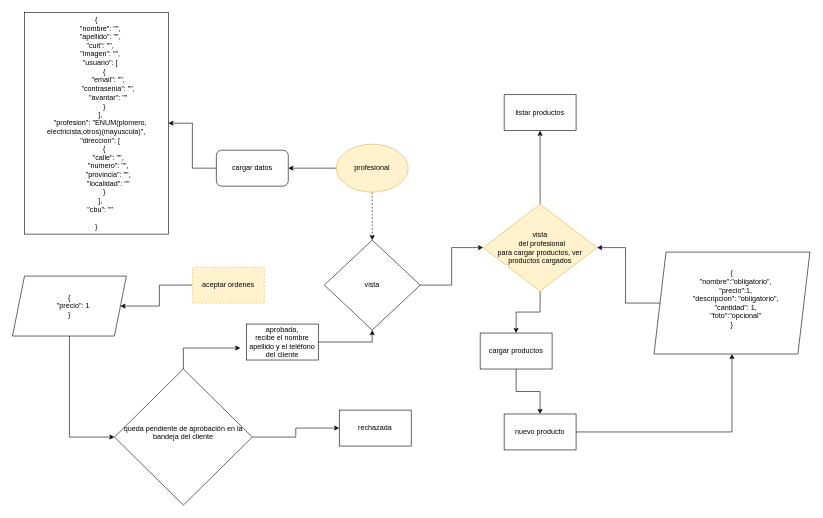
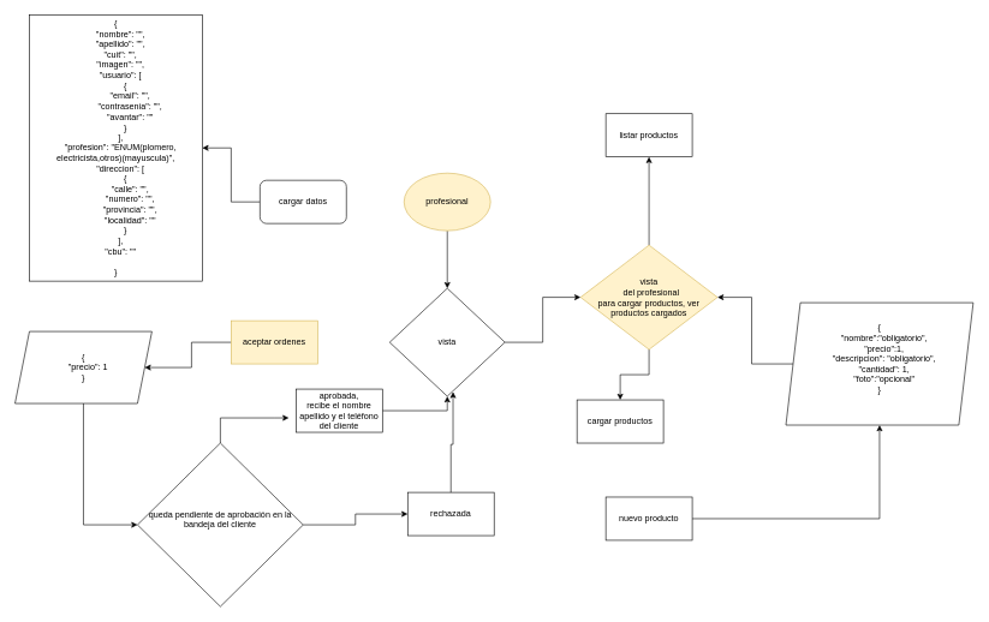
  <mxCell id="0" />
  <mxCell id="1" parent="0" />
- <mxCell id="2" value="" style="edgeStyle=orthogonalEdgeStyle;rounded=0;orthogonalLoop=1;jettySize=auto;html=1;dashed=1;" edge="1" parent="1" source="4" target="6"><mxGeometry relative="1" as="geometry" /></mxCell>
- <mxCell id="3" value="" style="edgeStyle=orthogonalEdgeStyle;rounded=0;orthogonalLoop=1;jettySize=auto;html=1;" edge="1" parent="1" source="4" target="29"><mxGeometry relative="1" as="geometry" /></mxCell>
+ <mxCell id="2" value="" style="edgeStyle=orthogonalEdgeStyle;rounded=0;orthogonalLoop=1;jettySize=auto;html=1;" edge="1" parent="1" source="4" target="6"><mxGeometry relative="1" as="geometry" /></mxCell>
  <mxCell id="4" value="profesional" style="ellipse;whiteSpace=wrap;html=1;fillColor=#fff2cc;strokeColor=#d6b656;" vertex="1" parent="1"><mxGeometry x="560" y="240" width="120" height="80" as="geometry" /></mxCell>
  <mxCell id="5" style="edgeStyle=orthogonalEdgeStyle;rounded=0;orthogonalLoop=1;jettySize=auto;html=1;" edge="1" parent="1" source="6" target="26"><mxGeometry relative="1" as="geometry" /></mxCell>
  <mxCell id="6" value="vista" style="rhombus;whiteSpace=wrap;html=1;" vertex="1" parent="1"><mxGeometry x="540" y="400" width="160" height="150" as="geometry" /></mxCell>
- <mxCell id="7" value="" style="edgeStyle=orthogonalEdgeStyle;rounded=0;orthogonalLoop=1;jettySize=auto;html=1;" edge="1" parent="1" source="8" target="21"><mxGeometry relative="1" as="geometry" /></mxCell>
  <mxCell id="8" value="cargar productos" style="whiteSpace=wrap;html=1;" vertex="1" parent="1"><mxGeometry x="800" y="555" width="120" height="60" as="geometry" /></mxCell>
  <mxCell id="9" style="edgeStyle=orthogonalEdgeStyle;rounded=0;orthogonalLoop=1;jettySize=auto;html=1;" edge="1" parent="1" source="10" target="12"><mxGeometry relative="1" as="geometry" /></mxCell>
- <mxCell id="10" value="aceptar ordenes" style="whiteSpace=wrap;html=1;fillColor=#fff2cc;strokeColor=#d6b656;dashed=1;" vertex="1" parent="1"><mxGeometry x="320" y="445" width="120" height="60" as="geometry" /></mxCell>
+ <mxCell id="10" value="aceptar ordenes" style="whiteSpace=wrap;html=1;fillColor=#fff2cc;strokeColor=#d6b656;" vertex="1" parent="1"><mxGeometry x="320" y="445" width="120" height="60" as="geometry" /></mxCell>
  <mxCell id="11" style="edgeStyle=orthogonalEdgeStyle;rounded=0;orthogonalLoop=1;jettySize=auto;html=1;entryX=0;entryY=0.5;entryDx=0;entryDy=0;" edge="1" parent="1" source="12" target="17"><mxGeometry relative="1" as="geometry" /></mxCell>
  <mxCell id="12" value="{&lt;br&gt;&amp;nbsp;&amp;nbsp;&amp;nbsp; &quot;precio&quot;: 1&lt;br&gt;}" style="shape=parallelogram;perimeter=parallelogramPerimeter;whiteSpace=wrap;html=1;fixedSize=1;" vertex="1" parent="1"><mxGeometry x="20" y="460" width="190" height="100" as="geometry" /></mxCell>
  <mxCell id="13" style="edgeStyle=orthogonalEdgeStyle;rounded=0;orthogonalLoop=1;jettySize=auto;html=1;entryX=0.5;entryY=1;entryDx=0;entryDy=0;" edge="1" parent="1" source="14" target="6"><mxGeometry relative="1" as="geometry" /></mxCell>
  <mxCell id="14" value="&lt;div&gt;aprobada,&lt;br&gt;&lt;/div&gt;&lt;div&gt;recibe el nombre apellido y el teléfono del cliente&lt;br&gt;&lt;/div&gt;" style="whiteSpace=wrap;html=1;" vertex="1" parent="1"><mxGeometry x="410" y="540" width="120" height="60" as="geometry" /></mxCell>
  <mxCell id="15" style="edgeStyle=orthogonalEdgeStyle;rounded=0;orthogonalLoop=1;jettySize=auto;html=1;" edge="1" parent="1" source="17"><mxGeometry relative="1" as="geometry"><mxPoint x="400" y="580" as="targetPoint" /><Array as="points"><mxPoint x="305" y="580" /><mxPoint x="381" y="580" /></Array></mxGeometry></mxCell>
  <mxCell id="16" value="" style="edgeStyle=orthogonalEdgeStyle;rounded=0;orthogonalLoop=1;jettySize=auto;html=1;" edge="1" parent="1" source="17" target="18"><mxGeometry relative="1" as="geometry" /></mxCell>
  <mxCell id="17" value="&#10;queda pendiente de aprobación en la bandeja del cliente&#10;&#10;" style="rhombus;whiteSpace=wrap;html=1;" vertex="1" parent="1"><mxGeometry x="190" y="615" width="230" height="227" as="geometry" /></mxCell>
  <mxCell id="18" value="rechazada" style="whiteSpace=wrap;html=1;" vertex="1" parent="1"><mxGeometry x="565" y="683.5" width="120" height="60" as="geometry" /></mxCell>
+ <mxCell id="19" style="edgeStyle=orthogonalEdgeStyle;rounded=0;orthogonalLoop=1;jettySize=auto;html=1;entryX=0.55;entryY=0.96;entryDx=0;entryDy=0;entryPerimeter=0;" edge="1" parent="1" source="18" target="6"><mxGeometry relative="1" as="geometry" /></mxCell>
  <mxCell id="20" style="edgeStyle=orthogonalEdgeStyle;rounded=0;orthogonalLoop=1;jettySize=auto;html=1;" edge="1" parent="1" source="21" target="23"><mxGeometry relative="1" as="geometry" /></mxCell>
  <mxCell id="21" value="nuevo producto" style="whiteSpace=wrap;html=1;" vertex="1" parent="1"><mxGeometry x="840" y="690" width="120" height="60" as="geometry" /></mxCell>
  <mxCell id="22" style="edgeStyle=orthogonalEdgeStyle;rounded=0;orthogonalLoop=1;jettySize=auto;html=1;entryX=1;entryY=0.5;entryDx=0;entryDy=0;" edge="1" parent="1" source="23" target="26"><mxGeometry relative="1" as="geometry" /></mxCell>
  <mxCell id="23" value="&#10;{&lt;br&gt;&amp;nbsp;&amp;nbsp;&amp;nbsp; &quot;nombre&quot;:&quot;obligatorio&quot;,&lt;br&gt;&amp;nbsp;&amp;nbsp;&amp;nbsp; &quot;precio&quot;:1,&lt;br&gt;&amp;nbsp;&amp;nbsp;&amp;nbsp; &quot;descripcion&quot;: &quot;obligatorio&quot;,&lt;br&gt;&amp;nbsp;&amp;nbsp;&amp;nbsp; &quot;cantidad&quot;: 1,&lt;br&gt;&amp;nbsp;&amp;nbsp;&amp;nbsp; &quot;foto&quot;:&quot;opcional&quot;&lt;br&gt;}&#10;&#10;" style="shape=parallelogram;perimeter=parallelogramPerimeter;whiteSpace=wrap;html=1;fixedSize=1;" vertex="1" parent="1"><mxGeometry x="1090" y="420" width="260" height="170" as="geometry" /></mxCell>
  <mxCell id="24" style="edgeStyle=orthogonalEdgeStyle;rounded=0;orthogonalLoop=1;jettySize=auto;html=1;" edge="1" parent="1" source="26" target="8"><mxGeometry relative="1" as="geometry" /></mxCell>
  <mxCell id="25" value="" style="edgeStyle=orthogonalEdgeStyle;rounded=0;orthogonalLoop=1;jettySize=auto;html=1;" edge="1" parent="1" source="26" target="27"><mxGeometry relative="1" as="geometry" /></mxCell>
  <mxCell id="26" value="&lt;div&gt;vista &lt;br&gt;&lt;/div&gt;&lt;div&gt;&amp;nbsp; del profesional&lt;/div&gt;&lt;div&gt;para cargar productos, ver productos cargados&lt;br&gt;&lt;/div&gt;" style="rhombus;whiteSpace=wrap;html=1;fillColor=#fff2cc;strokeColor=#d6b656;" vertex="1" parent="1"><mxGeometry x="805" y="340" width="190" height="145" as="geometry" /></mxCell>
  <mxCell id="27" value="listar productos" style="whiteSpace=wrap;html=1;" vertex="1" parent="1"><mxGeometry x="840" y="157.5" width="120" height="60" as="geometry" /></mxCell>
  <mxCell id="28" value="" style="edgeStyle=orthogonalEdgeStyle;rounded=0;orthogonalLoop=1;jettySize=auto;html=1;" edge="1" parent="1" source="29" target="30"><mxGeometry relative="1" as="geometry" /></mxCell>
  <mxCell id="29" value="cargar datos" style="whiteSpace=wrap;html=1;rounded=1;" vertex="1" parent="1"><mxGeometry x="360" y="250" width="120" height="60" as="geometry" /></mxCell>
  <mxCell id="30" value="{&lt;br&gt;&amp;nbsp;&amp;nbsp;&amp;nbsp; &quot;nombre&quot;: &quot;&quot;,&lt;br&gt;&amp;nbsp;&amp;nbsp;&amp;nbsp; &quot;apellido&quot;: &quot;&quot;,&lt;br&gt;&amp;nbsp;&amp;nbsp;&amp;nbsp; &quot;cuit&quot;: &quot;&quot;,&lt;br&gt;&amp;nbsp;&amp;nbsp;&amp;nbsp; &quot;imagen&quot;: &quot;&quot;,&lt;br&gt;&amp;nbsp;&amp;nbsp;&amp;nbsp; &quot;usuario&quot;: [&lt;br&gt;&amp;nbsp;&amp;nbsp;&amp;nbsp;&amp;nbsp;&amp;nbsp;&amp;nbsp;&amp;nbsp; {&lt;br&gt;&amp;nbsp;&amp;nbsp;&amp;nbsp;&amp;nbsp;&amp;nbsp;&amp;nbsp;&amp;nbsp;&amp;nbsp;&amp;nbsp;&amp;nbsp;&amp;nbsp; &quot;email&quot;: &quot;&quot;,&lt;br&gt;&amp;nbsp;&amp;nbsp;&amp;nbsp;&amp;nbsp;&amp;nbsp;&amp;nbsp;&amp;nbsp;&amp;nbsp;&amp;nbsp;&amp;nbsp;&amp;nbsp; &quot;contrasenia&quot;: &quot;&quot;,&lt;br&gt;&amp;nbsp;&amp;nbsp;&amp;nbsp;&amp;nbsp;&amp;nbsp;&amp;nbsp;&amp;nbsp;&amp;nbsp;&amp;nbsp;&amp;nbsp;&amp;nbsp; &quot;avantar&quot;: &quot;&quot;&lt;br&gt;&amp;nbsp;&amp;nbsp;&amp;nbsp;&amp;nbsp;&amp;nbsp;&amp;nbsp;&amp;nbsp; }&lt;br&gt;&amp;nbsp;&amp;nbsp;&amp;nbsp; ],&lt;br&gt;&amp;nbsp;&amp;nbsp;&amp;nbsp; &quot;profesion&quot;: &quot;ENUM(plomero, electricista,otros)(mayuscula)&quot;,&lt;br&gt;&amp;nbsp;&amp;nbsp;&amp;nbsp; &quot;direccion&quot;: [&lt;br&gt;&amp;nbsp;&amp;nbsp;&amp;nbsp;&amp;nbsp;&amp;nbsp;&amp;nbsp;&amp;nbsp; {&lt;br&gt;&amp;nbsp;&amp;nbsp;&amp;nbsp;&amp;nbsp;&amp;nbsp;&amp;nbsp;&amp;nbsp;&amp;nbsp;&amp;nbsp;&amp;nbsp;&amp;nbsp; &quot;calle&quot;: &quot;&quot;,&lt;br&gt;&amp;nbsp;&amp;nbsp;&amp;nbsp;&amp;nbsp;&amp;nbsp;&amp;nbsp;&amp;nbsp;&amp;nbsp;&amp;nbsp;&amp;nbsp;&amp;nbsp; &quot;numero&quot;: &quot;&quot;,&lt;br&gt;&amp;nbsp;&amp;nbsp;&amp;nbsp;&amp;nbsp;&amp;nbsp;&amp;nbsp;&amp;nbsp;&amp;nbsp;&amp;nbsp;&amp;nbsp;&amp;nbsp; &quot;provincia&quot;: &quot;&quot;,&lt;br&gt;&amp;nbsp;&amp;nbsp;&amp;nbsp;&amp;nbsp;&amp;nbsp;&amp;nbsp;&amp;nbsp;&amp;nbsp;&amp;nbsp;&amp;nbsp;&amp;nbsp; &quot;localidad&quot;: &quot;&quot;&lt;br&gt;&amp;nbsp;&amp;nbsp;&amp;nbsp;&amp;nbsp;&amp;nbsp;&amp;nbsp;&amp;nbsp; }&lt;br&gt;&amp;nbsp;&amp;nbsp;&amp;nbsp; ],&lt;br&gt;&amp;nbsp;&amp;nbsp;&amp;nbsp; &quot;cbu&quot;: &quot;&quot;&lt;br&gt;&lt;br&gt;}" style="whiteSpace=wrap;html=1;" vertex="1" parent="1"><mxGeometry x="40" y="20" width="240" height="370" as="geometry" /></mxCell>
